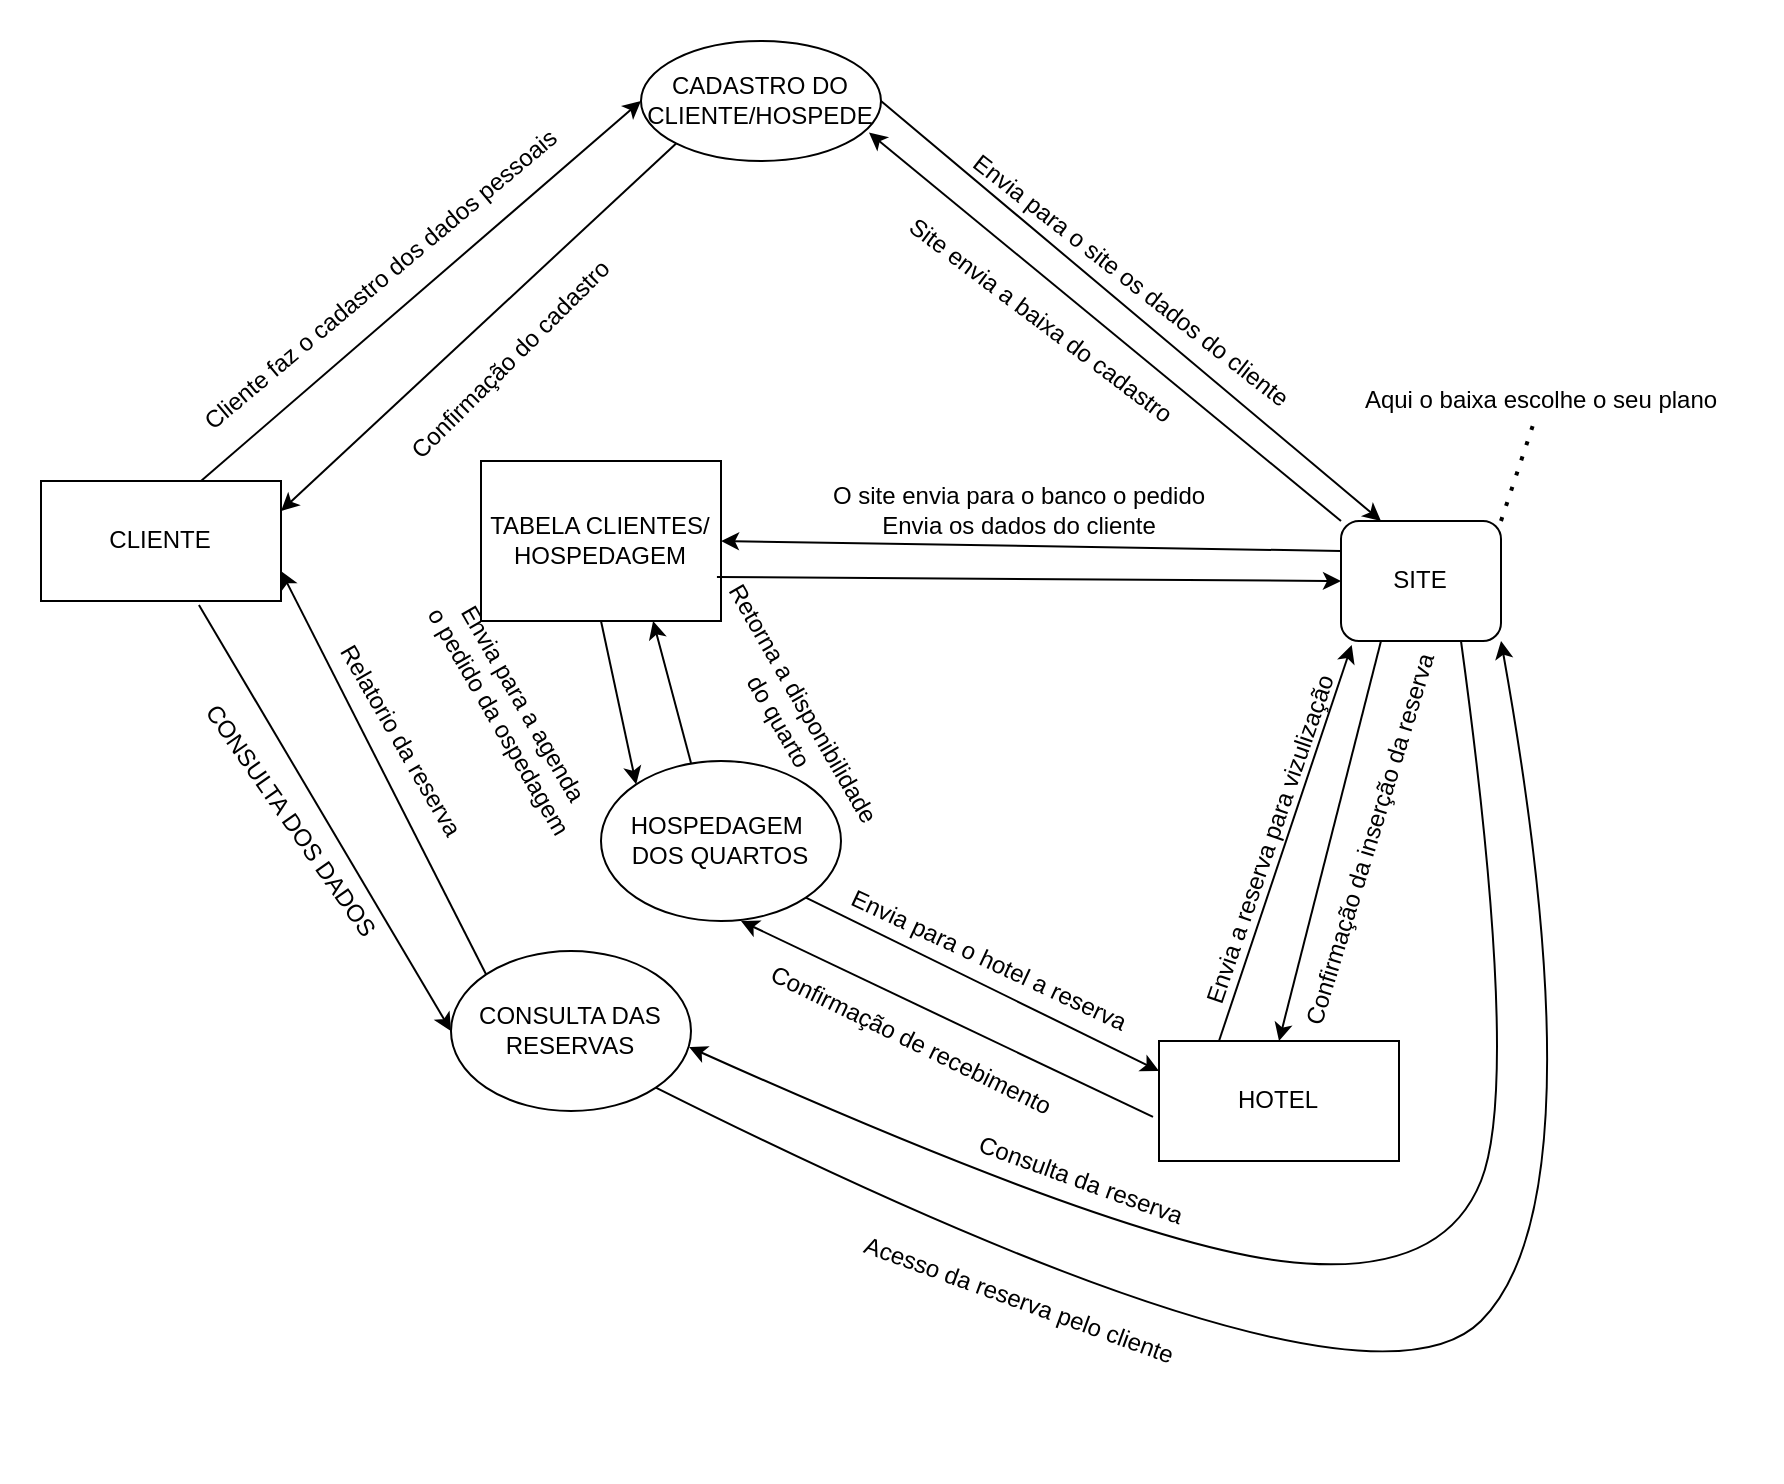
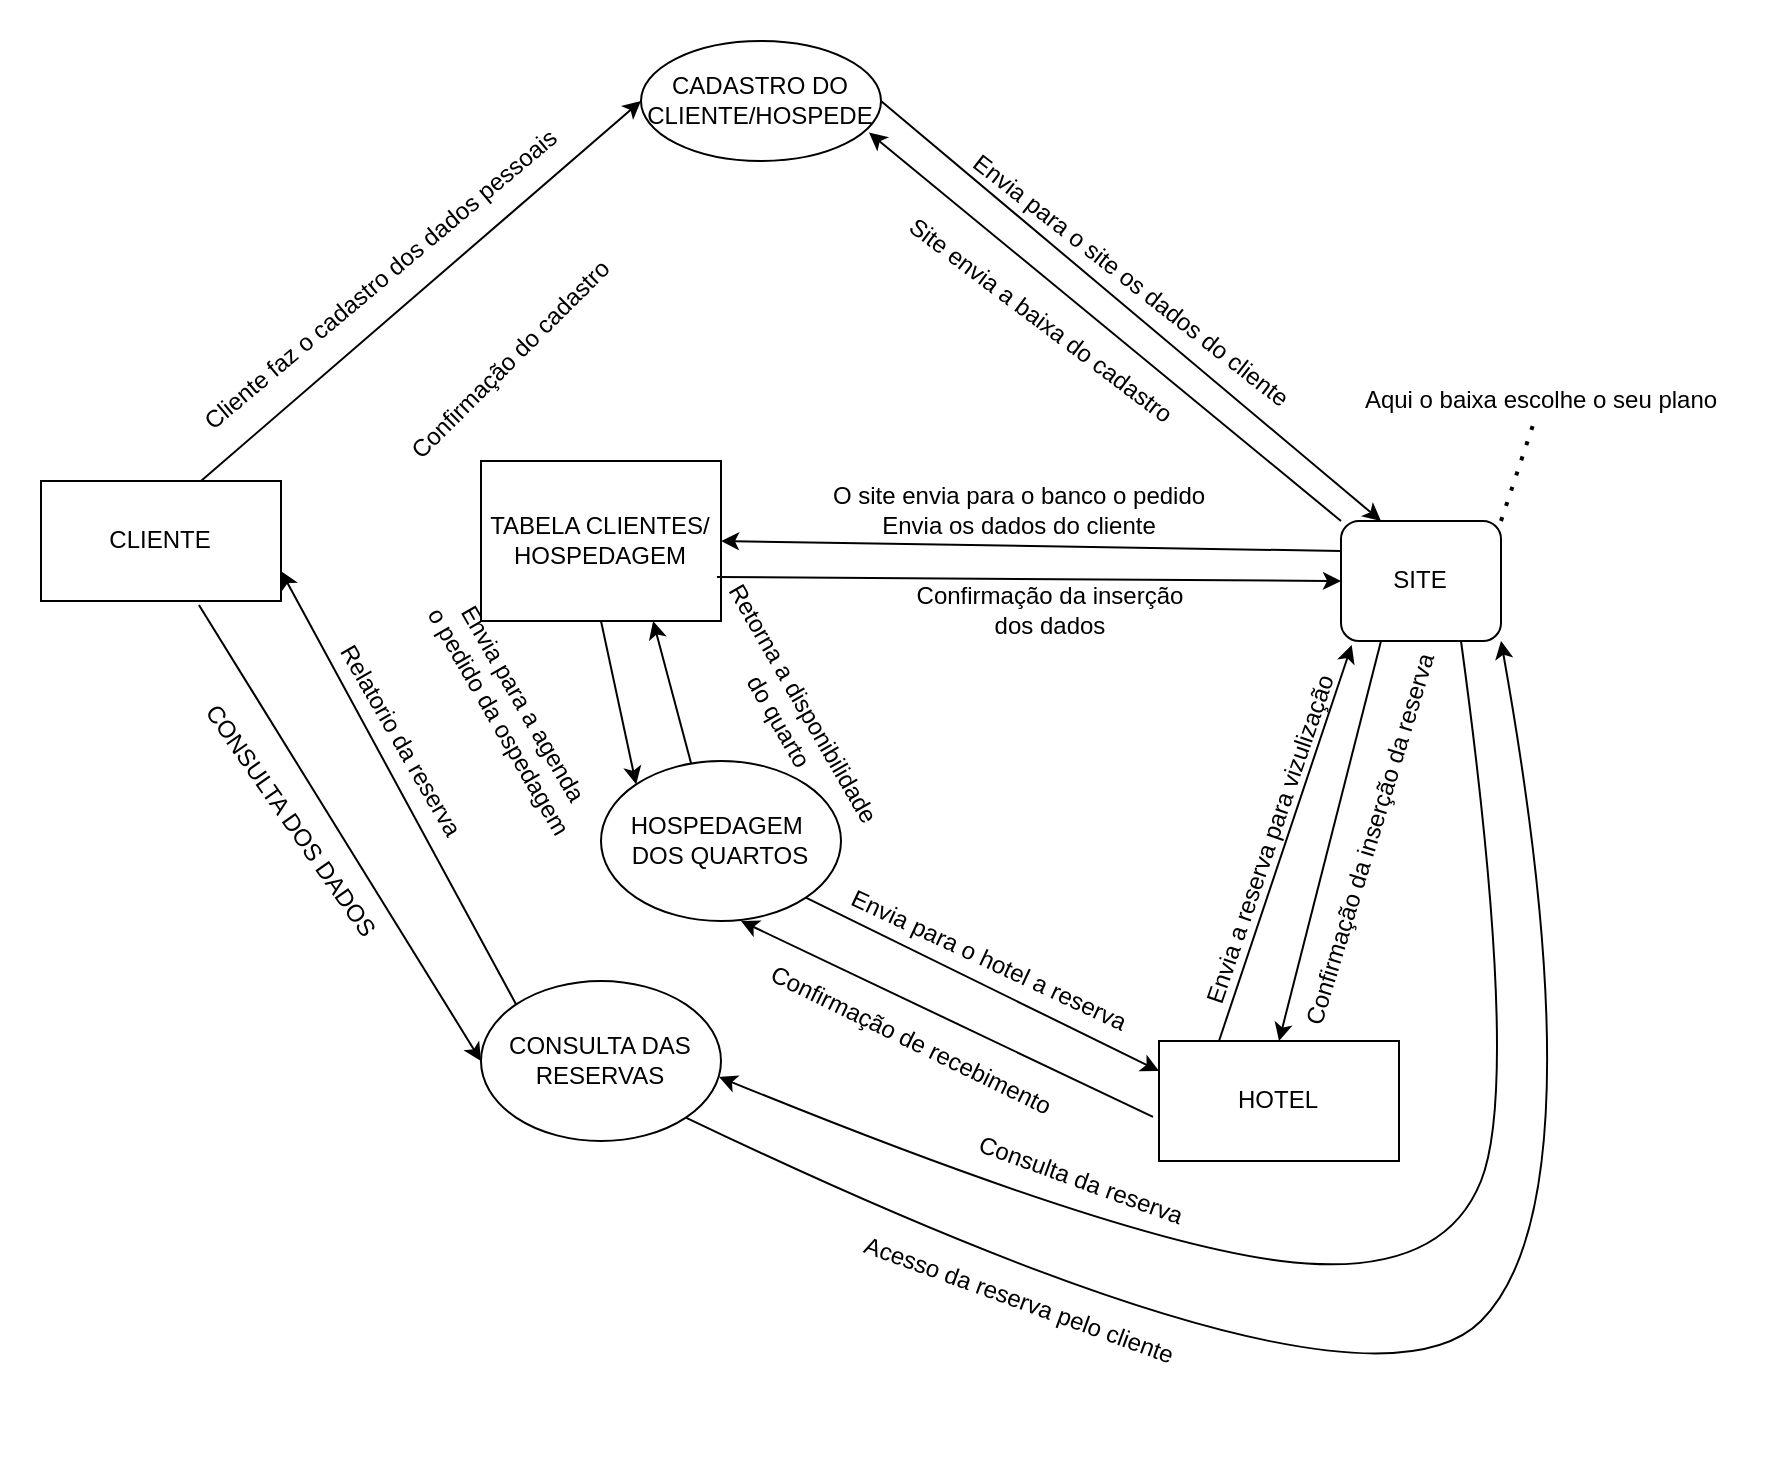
  <mxCell id="0" />
  <mxCell id="1" parent="0" />
  <mxCell id="2" value="CLIENTE&lt;br&gt;" style="rounded=0;whiteSpace=wrap;html=1;" parent="1" vertex="1"><mxGeometry x="20" y="240" width="120" height="60" as="geometry" /></mxCell>
  <mxCell id="3" value="CADASTRO DO CLIENTE/HOSPEDE" style="ellipse;whiteSpace=wrap;html=1;" parent="1" vertex="1"><mxGeometry x="320" y="20" width="120" height="60" as="geometry" /></mxCell>
  <mxCell id="4" value="TABELA CLIENTES/&lt;br&gt;HOSPEDAGEM" style="whiteSpace=wrap;html=1;rounded=0;" parent="1" vertex="1"><mxGeometry x="240" y="230" width="120" height="80" as="geometry" /></mxCell>
- <mxCell id="5" value="CONSULTA DAS RESERVAS" style="ellipse;whiteSpace=wrap;html=1;" parent="1" vertex="1"><mxGeometry x="225" y="475" width="120" height="80" as="geometry" /></mxCell>
+ <mxCell id="5" value="CONSULTA DAS RESERVAS" style="ellipse;whiteSpace=wrap;html=1;" parent="1" vertex="1"><mxGeometry x="240" y="490" width="120" height="80" as="geometry" /></mxCell>
  <mxCell id="6" value="" style="endArrow=classic;html=1;rounded=0;entryX=0;entryY=0.5;entryDx=0;entryDy=0;" parent="1" target="3" edge="1"><mxGeometry width="50" height="50" relative="1" as="geometry"><mxPoint x="100" y="240" as="sourcePoint" /><mxPoint x="150" y="190" as="targetPoint" /></mxGeometry></mxCell>
  <mxCell id="7" value="HOTEL" style="rounded=0;whiteSpace=wrap;html=1;" parent="1" vertex="1"><mxGeometry x="579" y="520" width="120" height="60" as="geometry" /></mxCell>
  <mxCell id="8" value="HOSPEDAGEM&amp;nbsp; DOS QUARTOS" style="ellipse;whiteSpace=wrap;html=1;" parent="1" vertex="1"><mxGeometry x="300" y="380" width="120" height="80" as="geometry" /></mxCell>
  <mxCell id="9" value="" style="endArrow=classic;html=1;rounded=0;exitX=0.658;exitY=1.033;exitDx=0;exitDy=0;exitPerimeter=0;entryX=0;entryY=0.5;entryDx=0;entryDy=0;" parent="1" source="2" target="5" edge="1"><mxGeometry width="50" height="50" relative="1" as="geometry"><mxPoint x="370" y="280" as="sourcePoint" /><mxPoint x="420" y="230" as="targetPoint" /></mxGeometry></mxCell>
  <mxCell id="10" value="" style="endArrow=classic;html=1;rounded=0;exitX=0;exitY=0;exitDx=0;exitDy=0;entryX=1;entryY=0.75;entryDx=0;entryDy=0;" parent="1" source="5" target="2" edge="1"><mxGeometry width="50" height="50" relative="1" as="geometry"><mxPoint x="370" y="280" as="sourcePoint" /><mxPoint x="420" y="230" as="targetPoint" /></mxGeometry></mxCell>
  <mxCell id="11" value="SITE" style="rounded=1;whiteSpace=wrap;html=1;" parent="1" vertex="1"><mxGeometry x="670" y="260" width="80" height="60" as="geometry" /></mxCell>
  <mxCell id="12" value="" style="endArrow=classic;html=1;rounded=0;exitX=0.5;exitY=1;exitDx=0;exitDy=0;entryX=0;entryY=0;entryDx=0;entryDy=0;" parent="1" source="4" target="8" edge="1"><mxGeometry width="50" height="50" relative="1" as="geometry"><mxPoint x="390" y="280" as="sourcePoint" /><mxPoint x="440" y="230" as="targetPoint" /></mxGeometry></mxCell>
  <mxCell id="13" value="" style="endArrow=classic;html=1;rounded=0;exitX=1;exitY=1;exitDx=0;exitDy=0;entryX=0;entryY=0.25;entryDx=0;entryDy=0;" parent="1" source="8" target="7" edge="1"><mxGeometry width="50" height="50" relative="1" as="geometry"><mxPoint x="390" y="280" as="sourcePoint" /><mxPoint x="440" y="230" as="targetPoint" /></mxGeometry></mxCell>
  <mxCell id="14" value="" style="endArrow=classic;html=1;rounded=0;exitX=1;exitY=0.5;exitDx=0;exitDy=0;entryX=0.25;entryY=0;entryDx=0;entryDy=0;" parent="1" source="3" target="11" edge="1"><mxGeometry width="50" height="50" relative="1" as="geometry"><mxPoint x="390" y="280" as="sourcePoint" /><mxPoint x="440" y="230" as="targetPoint" /></mxGeometry></mxCell>
  <mxCell id="15" value="" style="endArrow=classic;html=1;rounded=0;exitX=0;exitY=0.25;exitDx=0;exitDy=0;entryX=1;entryY=0.5;entryDx=0;entryDy=0;" parent="1" source="11" target="4" edge="1"><mxGeometry width="50" height="50" relative="1" as="geometry"><mxPoint x="390" y="280" as="sourcePoint" /><mxPoint x="440" y="230" as="targetPoint" /></mxGeometry></mxCell>
  <mxCell id="16" value="" style="endArrow=classic;html=1;rounded=0;entryX=0.067;entryY=1.033;entryDx=0;entryDy=0;exitX=0.25;exitY=0;exitDx=0;exitDy=0;entryPerimeter=0;" parent="1" target="11" edge="1" source="7"><mxGeometry width="50" height="50" relative="1" as="geometry"><mxPoint x="540" y="300" as="sourcePoint" /><mxPoint x="590" y="250" as="targetPoint" /></mxGeometry></mxCell>
  <mxCell id="17" value="" style="curved=1;endArrow=classic;html=1;rounded=0;exitX=0.75;exitY=1;exitDx=0;exitDy=0;entryX=0.992;entryY=0.6;entryDx=0;entryDy=0;entryPerimeter=0;" parent="1" source="11" target="5" edge="1"><mxGeometry width="50" height="50" relative="1" as="geometry"><mxPoint x="600" y="470" as="sourcePoint" /><mxPoint x="650" y="420" as="targetPoint" /><Array as="points"><mxPoint x="760" y="540" /><mxPoint x="720" y="640" /><mxPoint x="560" y="620" /></Array></mxGeometry></mxCell>
  <mxCell id="18" value="CONSULTA DOS DADOS" style="text;html=1;align=center;verticalAlign=middle;resizable=0;points=[];autosize=1;strokeColor=none;fillColor=none;rotation=55;" parent="1" vertex="1"><mxGeometry x="70" y="400" width="150" height="20" as="geometry" /></mxCell>
  <mxCell id="19" value="Cliente faz o cadastro dos dados pessoais&lt;br&gt;" style="text;html=1;align=center;verticalAlign=middle;resizable=0;points=[];autosize=1;strokeColor=none;fillColor=none;rotation=-40;" parent="1" vertex="1"><mxGeometry x="70" y="130" width="240" height="20" as="geometry" /></mxCell>
  <mxCell id="20" value="Aqui o baixa escolhe o seu plano" style="text;html=1;align=center;verticalAlign=middle;resizable=0;points=[];autosize=1;strokeColor=none;fillColor=none;" parent="1" vertex="1"><mxGeometry x="670" y="190" width="200" height="20" as="geometry" /></mxCell>
  <mxCell id="21" value="" style="endArrow=none;dashed=1;html=1;dashPattern=1 3;strokeWidth=2;rounded=0;exitX=1;exitY=0;exitDx=0;exitDy=0;" edge="1" parent="1" source="11" target="20"><mxGeometry width="50" height="50" relative="1" as="geometry"><mxPoint x="710" y="230" as="sourcePoint" /><mxPoint x="760" y="180" as="targetPoint" /></mxGeometry></mxCell>
  <mxCell id="22" value="Relatorio da reserva&lt;br&gt;" style="text;html=1;align=center;verticalAlign=middle;resizable=0;points=[];autosize=1;strokeColor=none;fillColor=none;rotation=60;" vertex="1" parent="1"><mxGeometry x="140" y="360" width="120" height="20" as="geometry" /></mxCell>
- <mxCell id="23" value="" style="endArrow=classic;html=1;rounded=0;entryX=1;entryY=0.25;entryDx=0;entryDy=0;exitX=0;exitY=1;exitDx=0;exitDy=0;" edge="1" parent="1" source="3" target="2"><mxGeometry width="50" height="50" relative="1" as="geometry"><mxPoint x="410" y="270" as="sourcePoint" /><mxPoint x="460" y="220" as="targetPoint" /></mxGeometry></mxCell>
  <mxCell id="24" value="Confirmação do&amp;nbsp;cadastro" style="text;html=1;align=center;verticalAlign=middle;resizable=0;points=[];autosize=1;strokeColor=none;fillColor=none;rotation=-45;" vertex="1" parent="1"><mxGeometry x="180" y="170" width="150" height="20" as="geometry" /></mxCell>
  <mxCell id="25" value="Envia para o site os dados do cliente" style="text;html=1;align=center;verticalAlign=middle;resizable=0;points=[];autosize=1;strokeColor=none;fillColor=none;rotation=38;" vertex="1" parent="1"><mxGeometry x="460" y="130" width="210" height="20" as="geometry" /></mxCell>
  <mxCell id="26" value="" style="endArrow=classic;html=1;rounded=0;exitX=0;exitY=0;exitDx=0;exitDy=0;entryX=0.95;entryY=0.763;entryDx=0;entryDy=0;entryPerimeter=0;" edge="1" parent="1" source="11" target="3"><mxGeometry width="50" height="50" relative="1" as="geometry"><mxPoint x="410" y="270" as="sourcePoint" /><mxPoint x="460" y="220" as="targetPoint" /></mxGeometry></mxCell>
  <mxCell id="27" value="Site envia a baixa do cadastro" style="text;html=1;align=center;verticalAlign=middle;resizable=0;points=[];autosize=1;strokeColor=none;fillColor=none;rotation=37;" vertex="1" parent="1"><mxGeometry x="430" y="150" width="180" height="20" as="geometry" /></mxCell>
  <mxCell id="28" value="" style="endArrow=classic;html=1;rounded=0;exitX=0.983;exitY=0.725;exitDx=0;exitDy=0;exitPerimeter=0;entryX=0;entryY=0.5;entryDx=0;entryDy=0;" edge="1" parent="1" source="4" target="11"><mxGeometry width="50" height="50" relative="1" as="geometry"><mxPoint x="410" y="370" as="sourcePoint" /><mxPoint x="460" y="320" as="targetPoint" /></mxGeometry></mxCell>
  <mxCell id="29" value="O site envia para o banco o pedido&lt;br&gt;Envia os dados do cliente" style="text;html=1;align=center;verticalAlign=middle;resizable=0;points=[];autosize=1;strokeColor=none;fillColor=none;" vertex="1" parent="1"><mxGeometry x="409" y="240" width="200" height="30" as="geometry" /></mxCell>
+ <mxCell id="30" value="Confirmação da inserção dos dados" style="text;html=1;strokeColor=none;fillColor=none;align=center;verticalAlign=middle;whiteSpace=wrap;rounded=0;" vertex="1" parent="1"><mxGeometry x="450" y="290" width="150" height="30" as="geometry" /></mxCell>
  <mxCell id="31" value="Envia para a agenda&lt;br&gt;&amp;nbsp;o pedido da ospedagem" style="text;html=1;align=center;verticalAlign=middle;resizable=0;points=[];autosize=1;strokeColor=none;fillColor=none;rotation=60;" vertex="1" parent="1"><mxGeometry x="180" y="340" width="150" height="30" as="geometry" /></mxCell>
  <mxCell id="32" value="" style="endArrow=classic;html=1;rounded=0;exitX=0.375;exitY=0.013;exitDx=0;exitDy=0;entryX=0.717;entryY=1;entryDx=0;entryDy=0;entryPerimeter=0;exitPerimeter=0;" edge="1" parent="1" source="8" target="4"><mxGeometry width="50" height="50" relative="1" as="geometry"><mxPoint x="410" y="340" as="sourcePoint" /><mxPoint x="460" y="290" as="targetPoint" /></mxGeometry></mxCell>
  <mxCell id="33" value="Retorna a disponibilidade&lt;br&gt;&amp;nbsp;do quarto" style="text;html=1;align=center;verticalAlign=middle;resizable=0;points=[];autosize=1;strokeColor=none;fillColor=none;rotation=60;" vertex="1" parent="1"><mxGeometry x="320" y="340" width="150" height="30" as="geometry" /></mxCell>
  <mxCell id="34" value="" style="endArrow=classic;html=1;rounded=0;exitX=-0.025;exitY=0.633;exitDx=0;exitDy=0;exitPerimeter=0;" edge="1" parent="1" source="7"><mxGeometry width="50" height="50" relative="1" as="geometry"><mxPoint x="380" y="510" as="sourcePoint" /><mxPoint x="370" y="460" as="targetPoint" /></mxGeometry></mxCell>
  <mxCell id="35" style="edgeStyle=orthogonalEdgeStyle;rounded=0;orthogonalLoop=1;jettySize=auto;html=1;exitX=0.5;exitY=1;exitDx=0;exitDy=0;" edge="1" parent="1" source="8" target="8"><mxGeometry relative="1" as="geometry" /></mxCell>
  <mxCell id="36" value="Envia para o hotel a reserva" style="text;html=1;align=center;verticalAlign=middle;resizable=0;points=[];autosize=1;strokeColor=none;fillColor=none;rotation=25;" vertex="1" parent="1"><mxGeometry x="409" y="470" width="170" height="20" as="geometry" /></mxCell>
  <mxCell id="37" value="Confirmação de recebimento" style="text;html=1;align=center;verticalAlign=middle;resizable=0;points=[];autosize=1;strokeColor=none;fillColor=none;rotation=26;" vertex="1" parent="1"><mxGeometry x="370" y="510" width="170" height="20" as="geometry" /></mxCell>
  <mxCell id="38" value="" style="endArrow=classic;html=1;rounded=0;exitX=0.25;exitY=1;exitDx=0;exitDy=0;entryX=0.5;entryY=0;entryDx=0;entryDy=0;" edge="1" parent="1" source="11" target="7"><mxGeometry width="50" height="50" relative="1" as="geometry"><mxPoint x="410" y="430" as="sourcePoint" /><mxPoint x="460" y="380" as="targetPoint" /></mxGeometry></mxCell>
  <mxCell id="39" value="Envia a reserva para vizulização" style="text;html=1;align=center;verticalAlign=middle;resizable=0;points=[];autosize=1;strokeColor=none;fillColor=none;rotation=289;" vertex="1" parent="1"><mxGeometry x="540" y="410" width="190" height="20" as="geometry" /></mxCell>
  <mxCell id="40" value="Confirmação da inserção da reserva" style="text;html=1;align=center;verticalAlign=middle;resizable=0;points=[];autosize=1;strokeColor=none;fillColor=none;rotation=287;" vertex="1" parent="1"><mxGeometry x="580" y="410" width="210" height="20" as="geometry" /></mxCell>
  <mxCell id="41" value="Consulta da reserva" style="text;html=1;align=center;verticalAlign=middle;resizable=0;points=[];autosize=1;strokeColor=none;fillColor=none;rotation=20;" vertex="1" parent="1"><mxGeometry x="480" y="580" width="120" height="20" as="geometry" /></mxCell>
  <mxCell id="42" value="" style="curved=1;endArrow=classic;html=1;rounded=0;exitX=1;exitY=1;exitDx=0;exitDy=0;entryX=1;entryY=1;entryDx=0;entryDy=0;" edge="1" parent="1" source="5" target="11"><mxGeometry width="50" height="50" relative="1" as="geometry"><mxPoint x="590" y="620" as="sourcePoint" /><mxPoint x="900" y="600" as="targetPoint" /><Array as="points"><mxPoint x="680" y="720" /><mxPoint x="800" y="600" /></Array></mxGeometry></mxCell>
  <mxCell id="43" value="Acesso da reserva pelo cliente&lt;br&gt;" style="text;html=1;align=center;verticalAlign=middle;resizable=0;points=[];autosize=1;strokeColor=none;fillColor=none;rotation=20;" vertex="1" parent="1"><mxGeometry x="419" y="640" width="180" height="20" as="geometry" /></mxCell>
